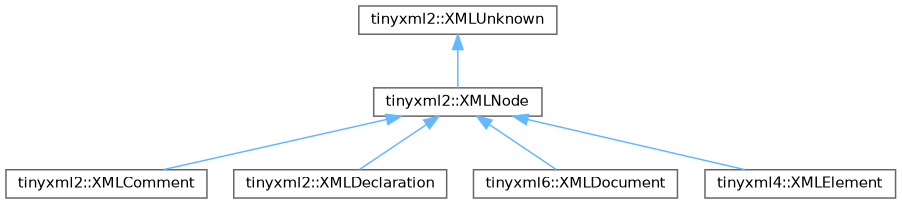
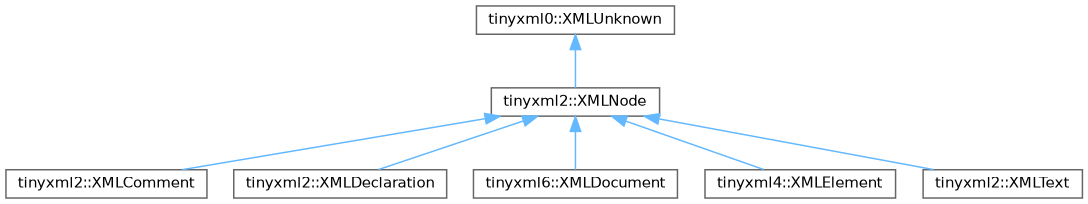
  digraph {
    rankdir=TB
    node [color=grey40 fillcolor=white fontname=Helvetica fontsize=10 shape=box style=filled]
    edge [color=steelblue1 dir=back fontname=Helvetica fontsize=10 labelfontname=Helvetica labelfontsize=10 style=solid]
    n1 [height=0.2 label="tinyxml2::XMLNode" width=0.4]
    n2 [height=0.2 label="tinyxml2::XMLComment" width=0.4]
    n3 [height=0.2 label="tinyxml2::XMLDeclaration" width=0.4]
    n4 [height=0.2 label="tinyxml6::XMLDocument" width=0.4]
    n5 [height=0.2 label="tinyxml4::XMLElement" width=0.4]
-   n7 [height=0.2 label="tinyxml2::XMLUnknown" width=0.4]
+   n6 [height=0.2 label="tinyxml2::XMLText" width=0.4]
+   n7 [height=0.2 label="tinyxml0::XMLUnknown" width=0.4]
    n1 -> n2
    n1 -> n3
    n1 -> n4
    n1 -> n5
+   n1 -> n6
    n7 -> n1
  }
